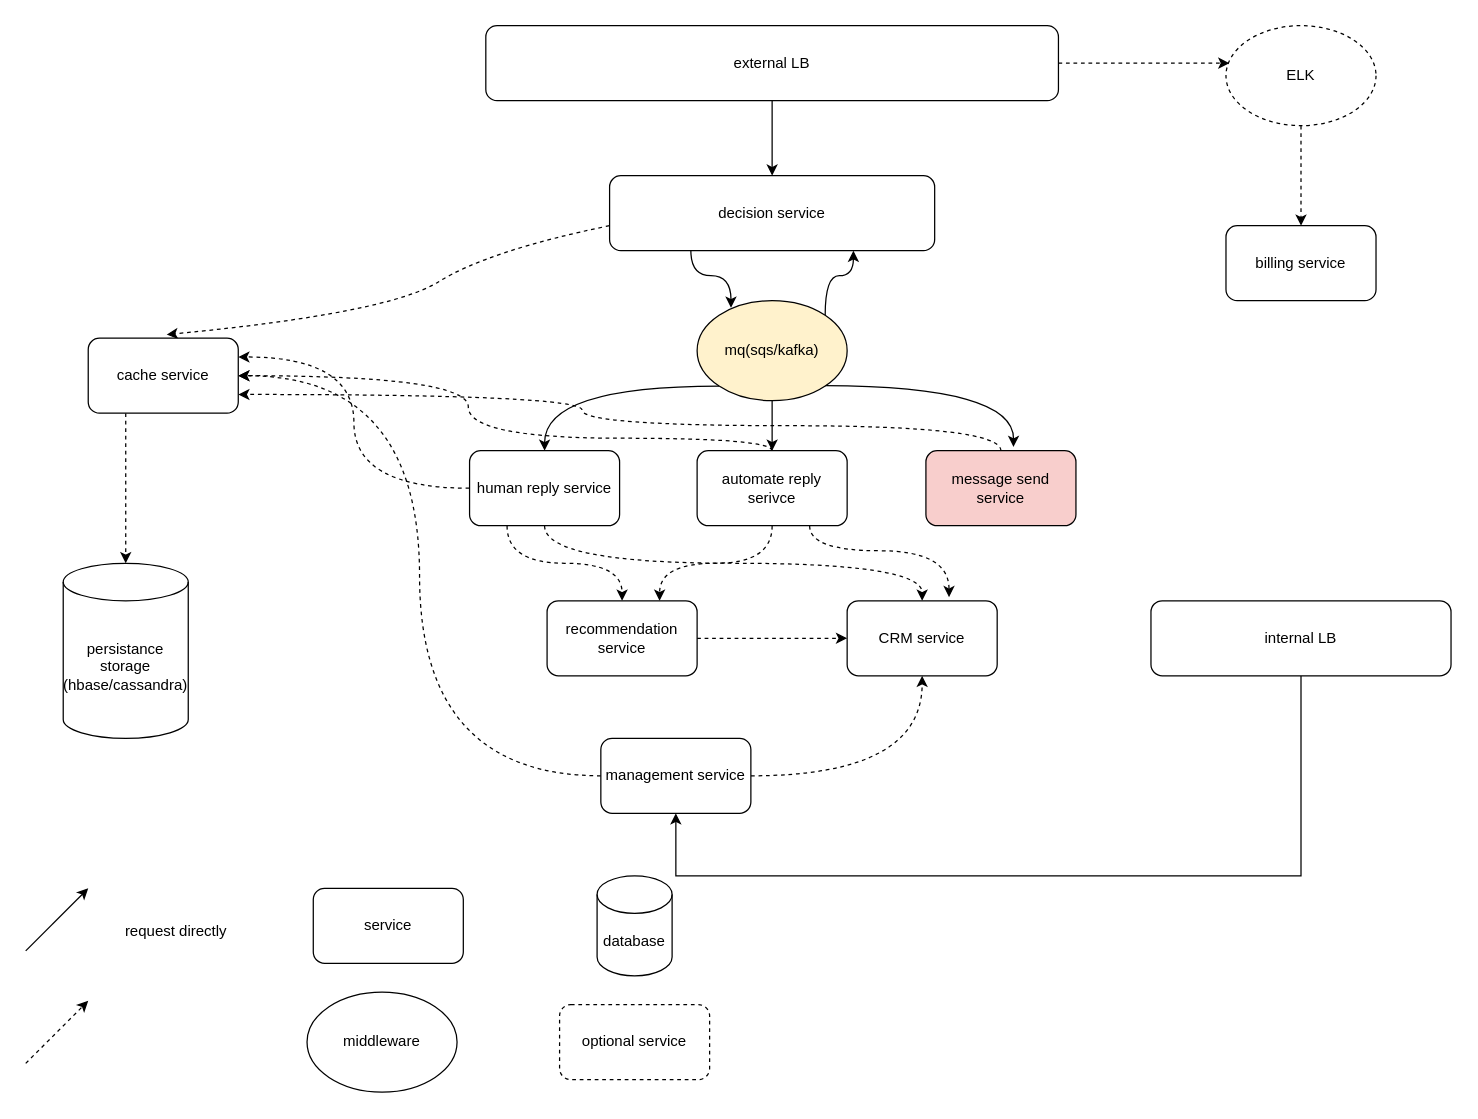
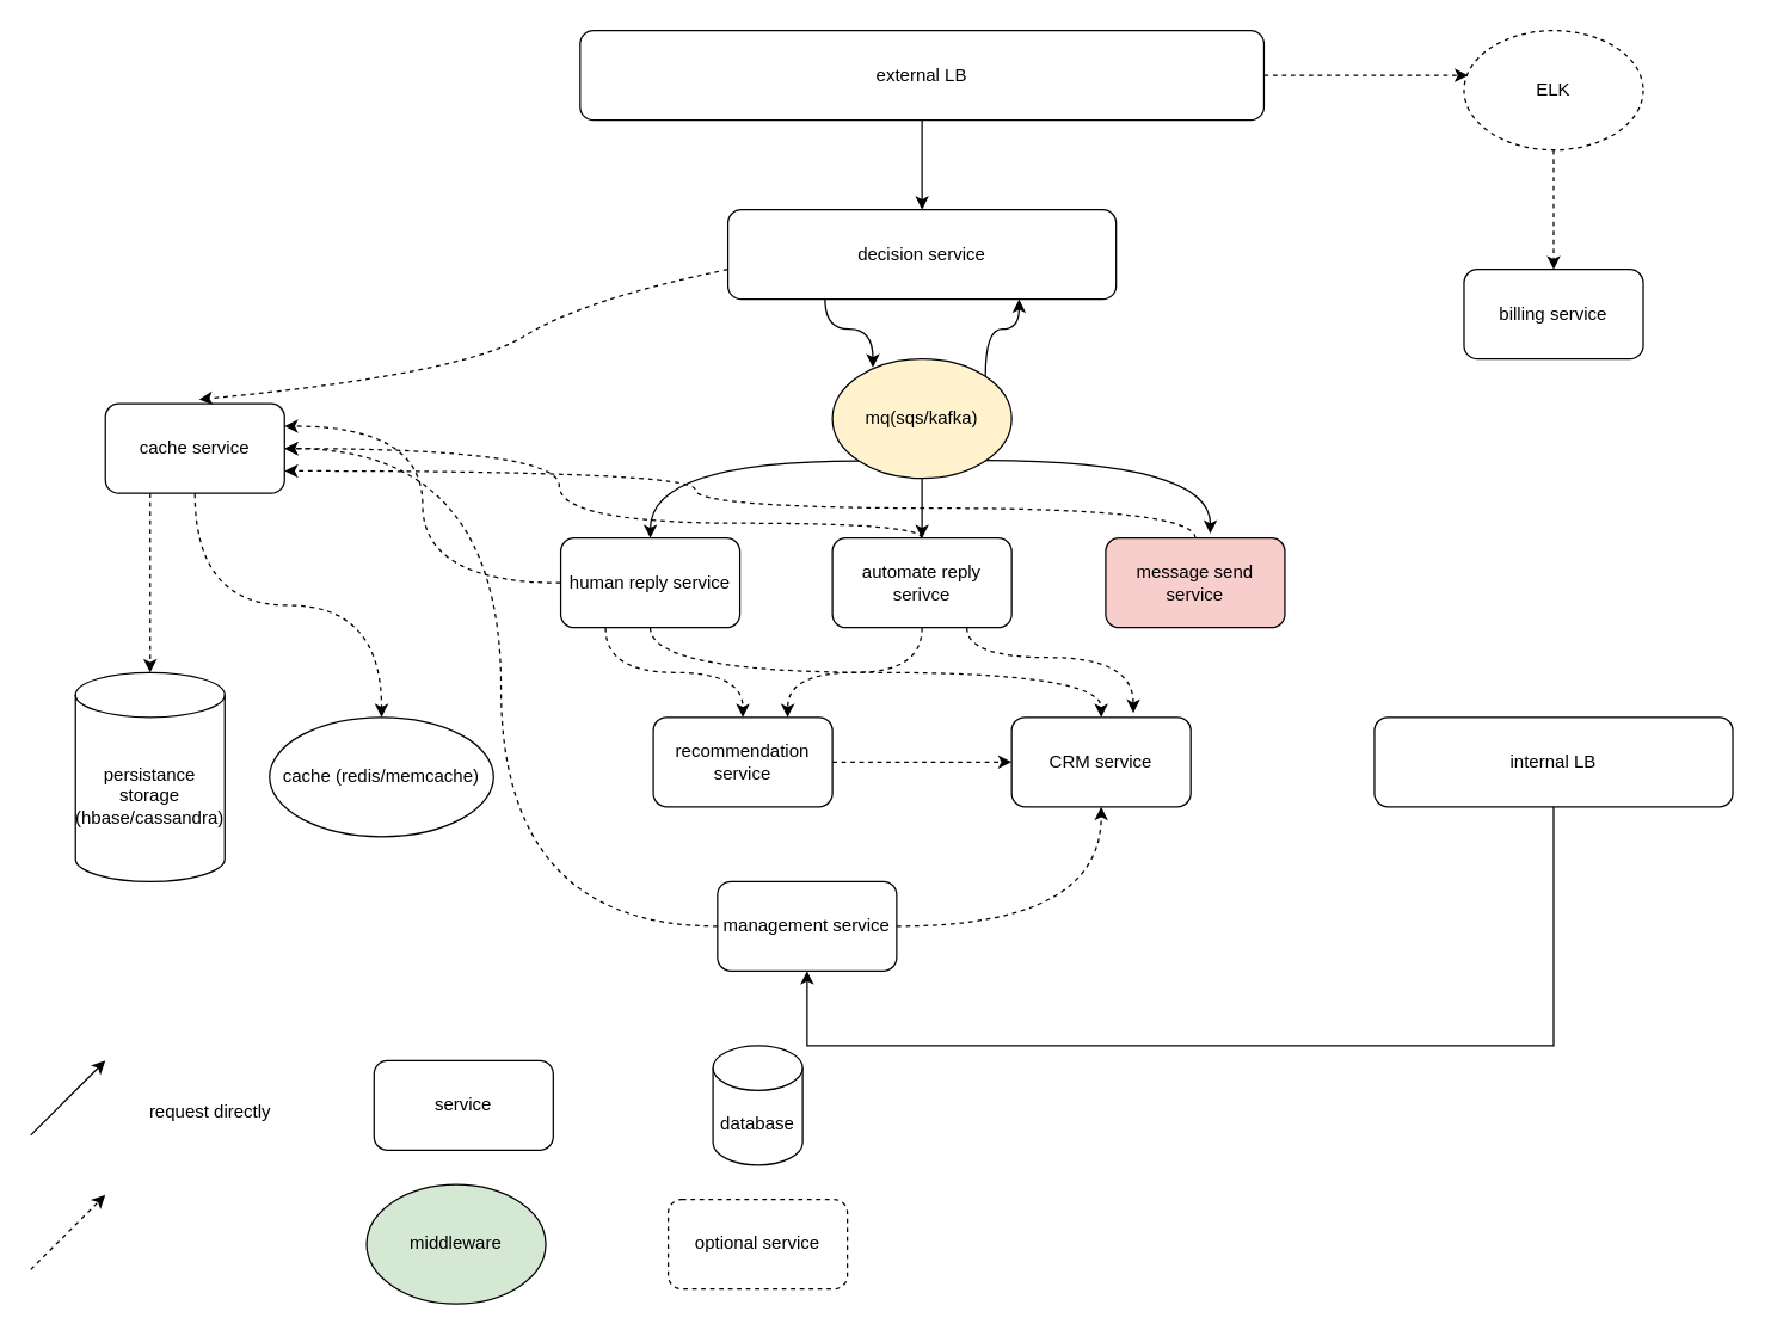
  <mxCell id="0" />
  <mxCell id="1" parent="0" />
  <mxCell id="2" style="edgeStyle=orthogonalEdgeStyle;rounded=0;orthogonalLoop=1;jettySize=auto;html=1;entryX=0.5;entryY=0;entryDx=0;entryDy=0;" edge="1" parent="1" source="4" target="8"><mxGeometry relative="1" as="geometry" /></mxCell>
  <mxCell id="3" style="edgeStyle=orthogonalEdgeStyle;rounded=0;orthogonalLoop=1;jettySize=auto;html=1;exitX=1;exitY=0.5;exitDx=0;exitDy=0;entryX=0.023;entryY=0.375;entryDx=0;entryDy=0;entryPerimeter=0;dashed=1;" edge="1" parent="1" source="4" target="33"><mxGeometry relative="1" as="geometry" /></mxCell>
  <mxCell id="4" value="external LB" style="rounded=1;whiteSpace=wrap;html=1;" vertex="1" parent="1"><mxGeometry x="388" y="20" width="458" height="60" as="geometry" /></mxCell>
  <mxCell id="5" style="edgeStyle=orthogonalEdgeStyle;rounded=0;orthogonalLoop=1;jettySize=auto;html=1;" edge="1" parent="1" source="6" target="38"><mxGeometry relative="1" as="geometry"><Array as="points"><mxPoint x="1040" y="700" /><mxPoint x="540" y="700" /></Array></mxGeometry></mxCell>
  <mxCell id="6" value="internal LB" style="rounded=1;whiteSpace=wrap;html=1;" vertex="1" parent="1"><mxGeometry x="920" y="480" width="240" height="60" as="geometry" /></mxCell>
  <mxCell id="7" style="edgeStyle=orthogonalEdgeStyle;rounded=0;orthogonalLoop=1;jettySize=auto;html=1;exitX=0.25;exitY=1;exitDx=0;exitDy=0;entryX=0.226;entryY=0.071;entryDx=0;entryDy=0;entryPerimeter=0;curved=1;" edge="1" parent="1" source="8" target="19"><mxGeometry relative="1" as="geometry" /></mxCell>
  <mxCell id="8" value="decision service" style="rounded=1;whiteSpace=wrap;html=1;" vertex="1" parent="1"><mxGeometry x="487" y="140" width="260" height="60" as="geometry" /></mxCell>
  <mxCell id="9" value="&lt;div&gt;persistance storage&lt;/div&gt;&lt;div&gt;(hbase/cassandra)&lt;/div&gt;" style="shape=cylinder3;whiteSpace=wrap;html=1;boundedLbl=1;backgroundOutline=1;size=15;" vertex="1" parent="1"><mxGeometry x="50" y="450" width="100" height="140" as="geometry" /></mxCell>
+ <mxCell id="10" value="cache (redis/memcache)" style="ellipse;whiteSpace=wrap;html=1;" vertex="1" parent="1"><mxGeometry x="180" y="480" width="150" height="80" as="geometry" /></mxCell>
  <mxCell id="11" style="edgeStyle=orthogonalEdgeStyle;rounded=0;orthogonalLoop=1;jettySize=auto;html=1;entryX=0.75;entryY=0;entryDx=0;entryDy=0;curved=1;dashed=1;" edge="1" parent="1" source="14" target="28"><mxGeometry relative="1" as="geometry" /></mxCell>
  <mxCell id="12" style="edgeStyle=orthogonalEdgeStyle;rounded=0;orthogonalLoop=1;jettySize=auto;html=1;exitX=0.75;exitY=1;exitDx=0;exitDy=0;entryX=0.679;entryY=-0.048;entryDx=0;entryDy=0;entryPerimeter=0;curved=1;dashed=1;" edge="1" parent="1" source="14" target="35"><mxGeometry relative="1" as="geometry"><Array as="points"><mxPoint x="647" y="440" /><mxPoint x="759" y="440" /></Array></mxGeometry></mxCell>
  <mxCell id="13" style="edgeStyle=orthogonalEdgeStyle;rounded=0;orthogonalLoop=1;jettySize=auto;html=1;entryX=1;entryY=0.5;entryDx=0;entryDy=0;curved=1;dashed=1;" edge="1" parent="1" source="14" target="31"><mxGeometry relative="1" as="geometry"><Array as="points"><mxPoint x="617" y="350" /><mxPoint x="374" y="350" /><mxPoint x="374" y="300" /></Array></mxGeometry></mxCell>
  <mxCell id="14" value="automate reply serivce" style="rounded=1;whiteSpace=wrap;html=1;" vertex="1" parent="1"><mxGeometry x="557" y="360" width="120" height="60" as="geometry" /></mxCell>
  <mxCell id="15" style="edgeStyle=orthogonalEdgeStyle;rounded=0;orthogonalLoop=1;jettySize=auto;html=1;exitX=1;exitY=0;exitDx=0;exitDy=0;entryX=0.75;entryY=1;entryDx=0;entryDy=0;curved=1;" edge="1" parent="1" source="19" target="8"><mxGeometry relative="1" as="geometry" /></mxCell>
  <mxCell id="16" style="edgeStyle=orthogonalEdgeStyle;orthogonalLoop=1;jettySize=auto;html=1;exitX=0;exitY=1;exitDx=0;exitDy=0;entryX=0.5;entryY=0;entryDx=0;entryDy=0;strokeColor=default;curved=1;" edge="1" parent="1" source="19" target="23"><mxGeometry relative="1" as="geometry" /></mxCell>
  <mxCell id="17" style="edgeStyle=orthogonalEdgeStyle;rounded=0;orthogonalLoop=1;jettySize=auto;html=1;exitX=0.5;exitY=1;exitDx=0;exitDy=0;entryX=0.5;entryY=0;entryDx=0;entryDy=0;" edge="1" parent="1" source="19" target="14"><mxGeometry relative="1" as="geometry" /></mxCell>
  <mxCell id="18" style="edgeStyle=orthogonalEdgeStyle;rounded=0;orthogonalLoop=1;jettySize=auto;html=1;curved=1;strokeColor=default;" edge="1" parent="1"><mxGeometry relative="1" as="geometry"><mxPoint x="659" y="308" as="sourcePoint" /><mxPoint x="810" y="357" as="targetPoint" /></mxGeometry></mxCell>
  <mxCell id="19" value="mq(sqs/kafka)" style="ellipse;whiteSpace=wrap;html=1;fillColor=#fff2cc;" vertex="1" parent="1"><mxGeometry x="557" y="240" width="120" height="80" as="geometry" /></mxCell>
  <mxCell id="20" style="edgeStyle=orthogonalEdgeStyle;rounded=0;orthogonalLoop=1;jettySize=auto;html=1;entryX=0.5;entryY=0;entryDx=0;entryDy=0;curved=1;exitX=0.25;exitY=1;exitDx=0;exitDy=0;dashed=1;" edge="1" parent="1" source="23" target="28"><mxGeometry relative="1" as="geometry" /></mxCell>
  <mxCell id="21" style="edgeStyle=orthogonalEdgeStyle;rounded=0;orthogonalLoop=1;jettySize=auto;html=1;entryX=0.5;entryY=0;entryDx=0;entryDy=0;curved=1;dashed=1;" edge="1" parent="1" source="23" target="35"><mxGeometry relative="1" as="geometry"><Array as="points"><mxPoint x="435" y="450" /><mxPoint x="737" y="450" /></Array></mxGeometry></mxCell>
  <mxCell id="22" style="edgeStyle=orthogonalEdgeStyle;rounded=0;orthogonalLoop=1;jettySize=auto;html=1;entryX=1;entryY=0.25;entryDx=0;entryDy=0;curved=1;dashed=1;" edge="1" parent="1" source="23" target="31"><mxGeometry relative="1" as="geometry" /></mxCell>
  <mxCell id="23" value="human reply service" style="rounded=1;whiteSpace=wrap;html=1;" vertex="1" parent="1"><mxGeometry x="375" y="360" width="120" height="60" as="geometry" /></mxCell>
  <mxCell id="24" style="edgeStyle=orthogonalEdgeStyle;rounded=0;orthogonalLoop=1;jettySize=auto;html=1;entryX=1;entryY=0.75;entryDx=0;entryDy=0;curved=1;dashed=1;" edge="1" parent="1" source="25" target="31"><mxGeometry relative="1" as="geometry"><Array as="points"><mxPoint x="800" y="340" /><mxPoint x="465" y="340" /><mxPoint x="465" y="315" /></Array></mxGeometry></mxCell>
  <mxCell id="25" value="message send service" style="rounded=1;whiteSpace=wrap;html=1;fillColor=#f8cecc;" vertex="1" parent="1"><mxGeometry x="740" y="360" width="120" height="60" as="geometry" /></mxCell>
  <mxCell id="26" value="" style="curved=1;endArrow=classic;html=1;rounded=0;exitX=0;exitY=0.5;exitDx=0;exitDy=0;entryX=0.718;entryY=-0.036;entryDx=0;entryDy=0;entryPerimeter=0;dashed=1;" edge="1" parent="1"><mxGeometry width="50" height="50" relative="1" as="geometry"><mxPoint x="487" y="180" as="sourcePoint" /><mxPoint x="132.7" y="267.12" as="targetPoint" /><Array as="points"><mxPoint x="390" y="200" /><mxPoint x="310" y="250" /></Array></mxGeometry></mxCell>
  <mxCell id="27" style="edgeStyle=orthogonalEdgeStyle;rounded=0;orthogonalLoop=1;jettySize=auto;html=1;entryX=0;entryY=0.5;entryDx=0;entryDy=0;dashed=1;" edge="1" parent="1" source="28" target="35"><mxGeometry relative="1" as="geometry" /></mxCell>
  <mxCell id="28" value="recommendation service" style="rounded=1;whiteSpace=wrap;html=1;" vertex="1" parent="1"><mxGeometry x="437" y="480" width="120" height="60" as="geometry" /></mxCell>
+ <mxCell id="29" style="edgeStyle=orthogonalEdgeStyle;rounded=0;orthogonalLoop=1;jettySize=auto;html=1;entryX=0.5;entryY=0;entryDx=0;entryDy=0;curved=1;dashed=1;" edge="1" parent="1" source="31" target="10"><mxGeometry relative="1" as="geometry" /></mxCell>
  <mxCell id="30" style="edgeStyle=orthogonalEdgeStyle;rounded=0;orthogonalLoop=1;jettySize=auto;html=1;exitX=0.25;exitY=1;exitDx=0;exitDy=0;entryX=0.5;entryY=0;entryDx=0;entryDy=0;entryPerimeter=0;dashed=1;" edge="1" parent="1" source="31" target="9"><mxGeometry relative="1" as="geometry" /></mxCell>
  <mxCell id="31" value="cache service" style="rounded=1;whiteSpace=wrap;html=1;" vertex="1" parent="1"><mxGeometry x="70" y="270" width="120" height="60" as="geometry" /></mxCell>
  <mxCell id="32" style="edgeStyle=orthogonalEdgeStyle;rounded=0;orthogonalLoop=1;jettySize=auto;html=1;entryX=0.5;entryY=0;entryDx=0;entryDy=0;dashed=1;" edge="1" parent="1" source="33" target="34"><mxGeometry relative="1" as="geometry" /></mxCell>
  <mxCell id="33" value="ELK" style="ellipse;whiteSpace=wrap;html=1;dashed=1;" vertex="1" parent="1"><mxGeometry x="980" y="20" width="120" height="80" as="geometry" /></mxCell>
  <mxCell id="34" value="billing service" style="rounded=1;whiteSpace=wrap;html=1;dashed=0;" vertex="1" parent="1"><mxGeometry x="980" y="180" width="120" height="60" as="geometry" /></mxCell>
  <mxCell id="35" value="CRM service" style="rounded=1;whiteSpace=wrap;html=1;" vertex="1" parent="1"><mxGeometry x="677" y="480" width="120" height="60" as="geometry" /></mxCell>
  <mxCell id="36" style="edgeStyle=orthogonalEdgeStyle;rounded=0;orthogonalLoop=1;jettySize=auto;html=1;exitX=0;exitY=0.5;exitDx=0;exitDy=0;entryX=1;entryY=0.5;entryDx=0;entryDy=0;curved=1;dashed=1;" edge="1" parent="1" source="38" target="31"><mxGeometry relative="1" as="geometry" /></mxCell>
  <mxCell id="37" style="edgeStyle=orthogonalEdgeStyle;rounded=0;orthogonalLoop=1;jettySize=auto;html=1;entryX=0.5;entryY=1;entryDx=0;entryDy=0;curved=1;dashed=1;" edge="1" parent="1" source="38" target="35"><mxGeometry relative="1" as="geometry" /></mxCell>
  <mxCell id="38" value="management service" style="rounded=1;whiteSpace=wrap;html=1;" vertex="1" parent="1"><mxGeometry x="480" y="590" width="120" height="60" as="geometry" /></mxCell>
  <mxCell id="39" value="" style="endArrow=classic;html=1;rounded=0;" edge="1" parent="1"><mxGeometry width="50" height="50" relative="1" as="geometry"><mxPoint x="20" y="760" as="sourcePoint" /><mxPoint x="70" y="710" as="targetPoint" /></mxGeometry></mxCell>
  <mxCell id="40" value="request directly" style="text;html=1;align=center;verticalAlign=middle;resizable=0;points=[];autosize=1;strokeColor=none;fillColor=none;" vertex="1" parent="1"><mxGeometry x="90" y="730" width="100" height="30" as="geometry" /></mxCell>
  <mxCell id="41" value="" style="endArrow=classic;html=1;rounded=0;dashed=1;" edge="1" parent="1"><mxGeometry width="50" height="50" relative="1" as="geometry"><mxPoint x="20" y="850" as="sourcePoint" /><mxPoint x="70" y="800" as="targetPoint" /></mxGeometry></mxCell>
  <mxCell id="42" value="service" style="rounded=1;whiteSpace=wrap;html=1;" vertex="1" parent="1"><mxGeometry x="250" y="710" width="120" height="60" as="geometry" /></mxCell>
- <mxCell id="43" value="middleware" style="ellipse;whiteSpace=wrap;html=1;" vertex="1" parent="1"><mxGeometry x="245" y="793" width="120" height="80" as="geometry" /></mxCell>
+ <mxCell id="43" value="middleware" style="ellipse;whiteSpace=wrap;html=1;fillColor=#d5e8d4;" vertex="1" parent="1"><mxGeometry x="245" y="793" width="120" height="80" as="geometry" /></mxCell>
  <mxCell id="44" value="database" style="shape=cylinder3;whiteSpace=wrap;html=1;boundedLbl=1;backgroundOutline=1;size=15;" vertex="1" parent="1"><mxGeometry x="477" y="700" width="60" height="80" as="geometry" /></mxCell>
  <mxCell id="45" value="optional service" style="rounded=1;whiteSpace=wrap;html=1;dashed=1;" vertex="1" parent="1"><mxGeometry x="447" y="803" width="120" height="60" as="geometry" /></mxCell>
